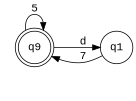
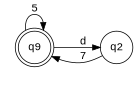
  digraph {
    fontname="Liberation Mono"
    rankdir=LR
    node [fontname="Liberation Mono" color=black fillcolor=white]
    edge [fontname="Liberation Mono"]
    __start0 [height=0 shape=none style=invis width=0 color="" fillcolor=""]
    n2 [label=q9 shape=doublecircle style="rounded,filled"]
-   n3 [label=q1 shape=circle style=filled]
+   n3 [label=q2 shape=circle style=filled]
    n2 -> n2 [label=5]
    n2 -> n3 [label=d]
    n3 -> n2 [label=7]
  }
